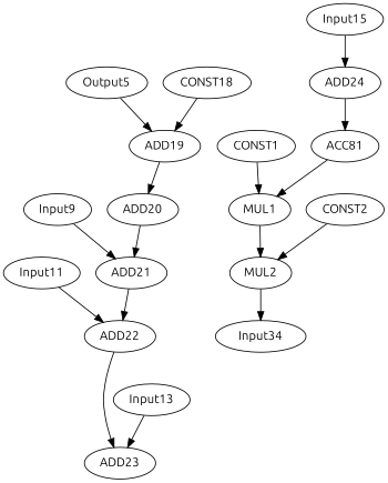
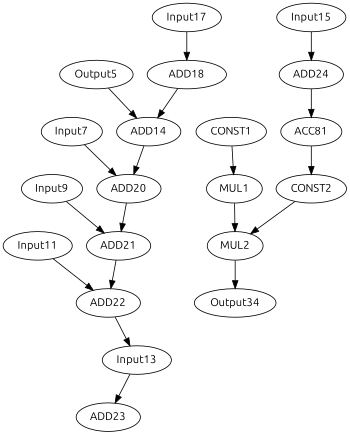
  digraph {
    fontname=Ubuntu
    node [fontname=Ubuntu opcode=fadd]
    edge [fontname=Ubuntu operand=0]
-   ADD18 [label=CONST18]
-   ADD19
+   ADD18
+   ADD19 [label=ADD14]
    n3 [label=Output5 offset="0, 0" opcode=input pattern="2, 55, 2, 55" ref_name=A1]
    ADD20
+   Input7 [offset="0, 0" opcode=input pattern="2, 55, 2, 55" ref_name=A2]
    ADD21
    Input9 [offset="0, 0" opcode=input pattern="2, 55, 2, 55" ref_name=A3]
    ADD22
    Input11 [offset="0, 0" opcode=input pattern="2, 55, 2, 55" ref_name=A4]
    ADD23
    Input13 [offset="0, 0" opcode=input pattern="2, 55, 2, 55" ref_name=A5]
    Input15 [offset="0, 0" opcode=input pattern="2, 55, 2, 55" ref_name=A6]
    ADD24
    ACC81 [acc_first=1 acc_params="0, 3025, 1, 1" opcode=facc]
+   Input17 [offset="0, 0" opcode=input pattern="2, 55, 2, 55" ref_name=A7]
    MUL1 [opcode=fmul]
    MUL2 [opcode=fmul]
-   Output34 [offset="0, 0" opcode=output pattern="0, 55, 0, 55" ref_name=Mean label=Input34]
+   Output34 [offset="0, 0" opcode=output pattern="0, 55, 0, 55" ref_name=Mean]
    CONST1 [opcode=const value=12288]
    CONST2 [opcode=const value=3434]
    ADD18 -> ADD19
    ADD19 -> ADD20
    n3 -> ADD19 [operand=1]
    ADD20 -> ADD21
+   Input7 -> ADD20 [operand=1]
    ADD21 -> ADD22
    Input9 -> ADD21 [operand=1]
-   ADD22 -> ADD23
+   ADD22 -> Input13
    Input11 -> ADD22 [operand=1]
    Input13 -> ADD23 [operand=1]
    Input15 -> ADD24 [operand=1]
    ADD24 -> ACC81
-   ACC81 -> MUL1
+   ACC81 -> CONST2
+   Input17 -> ADD18 [operand=1]
    MUL1 -> MUL2 [operand=1]
    MUL2 -> Output34
    CONST1 -> MUL1 [operand=1]
    CONST2 -> MUL2
  }
